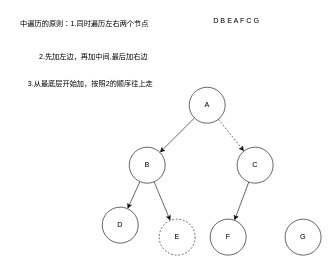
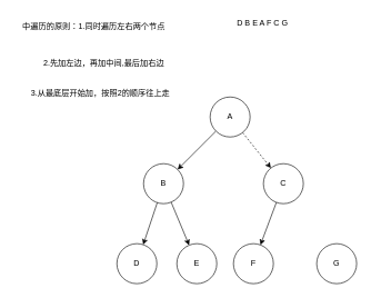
  <mxCell id="0" />
  <mxCell id="1" parent="0" />
  <mxCell id="2" style="edgeStyle=none;html=1;" parent="1" source="4" target="7" edge="1"><mxGeometry relative="1" as="geometry" /></mxCell>
  <mxCell id="3" style="edgeStyle=none;html=1;dashed=1;" parent="1" source="4" target="9" edge="1"><mxGeometry relative="1" as="geometry" /></mxCell>
  <mxCell id="4" value="A" style="ellipse;whiteSpace=wrap;html=1;aspect=fixed;" parent="1" vertex="1"><mxGeometry x="315" y="145" width="60" height="60" as="geometry" /></mxCell>
  <mxCell id="5" style="edgeStyle=none;html=1;" parent="1" source="7" target="10" edge="1"><mxGeometry relative="1" as="geometry" /></mxCell>
  <mxCell id="6" style="edgeStyle=none;html=1;" parent="1" source="7" target="11" edge="1"><mxGeometry relative="1" as="geometry" /></mxCell>
  <mxCell id="7" value="B" style="ellipse;whiteSpace=wrap;html=1;aspect=fixed;" parent="1" vertex="1"><mxGeometry x="215" y="245" width="60" height="60" as="geometry" /></mxCell>
  <mxCell id="8" style="edgeStyle=none;html=1;" edge="1" parent="1" source="9" target="17"><mxGeometry relative="1" as="geometry" /></mxCell>
  <mxCell id="9" value="C" style="ellipse;whiteSpace=wrap;html=1;aspect=fixed;" parent="1" vertex="1"><mxGeometry x="395" y="245" width="60" height="60" as="geometry" /></mxCell>
- <mxCell id="10" value="D" style="ellipse;whiteSpace=wrap;html=1;aspect=fixed;" parent="1" vertex="1"><mxGeometry x="170" y="345" width="60" height="60" as="geometry" /></mxCell>
- <mxCell id="11" value="E" style="ellipse;whiteSpace=wrap;html=1;aspect=fixed;dashed=1;" parent="1" vertex="1"><mxGeometry x="265" y="365" width="60" height="60" as="geometry" /></mxCell>
+ <mxCell id="10" value="D" style="ellipse;whiteSpace=wrap;html=1;aspect=fixed;" parent="1" vertex="1"><mxGeometry x="175" y="365" width="60" height="60" as="geometry" /></mxCell>
+ <mxCell id="11" value="E" style="ellipse;whiteSpace=wrap;html=1;aspect=fixed;" parent="1" vertex="1"><mxGeometry x="265" y="365" width="60" height="60" as="geometry" /></mxCell>
  <mxCell id="12" value="G" style="ellipse;whiteSpace=wrap;html=1;aspect=fixed;" parent="1" vertex="1"><mxGeometry x="475" y="365" width="60" height="60" as="geometry" /></mxCell>
  <mxCell id="13" value="中遍历的原则：1.同时遍历左右两个节点" style="text;html=1;align=center;verticalAlign=middle;resizable=0;points=[];autosize=1;strokeColor=none;fillColor=none;" parent="1" vertex="1"><mxGeometry x="20" y="25" width="240" height="30" as="geometry" /></mxCell>
  <mxCell id="14" value="2.先加左边，再加中间,最后加右边" style="text;html=1;align=center;verticalAlign=middle;resizable=0;points=[];autosize=1;strokeColor=none;fillColor=none;" parent="1" vertex="1"><mxGeometry x="55" y="80" width="200" height="30" as="geometry" /></mxCell>
  <mxCell id="15" value="3.从最底层开始加，按照2的顺序往上走" style="text;html=1;align=center;verticalAlign=middle;resizable=0;points=[];autosize=1;strokeColor=none;fillColor=none;" parent="1" vertex="1"><mxGeometry x="35" y="125" width="230" height="30" as="geometry" /></mxCell>
  <mxCell id="16" value="D B E A F C G&amp;nbsp;" style="text;html=1;align=center;verticalAlign=middle;resizable=0;points=[];autosize=1;strokeColor=none;fillColor=none;" parent="1" vertex="1"><mxGeometry x="345" y="20" width="100" height="30" as="geometry" /></mxCell>
  <mxCell id="17" value="F" style="ellipse;whiteSpace=wrap;html=1;aspect=fixed;" vertex="1" parent="1"><mxGeometry x="350" y="365" width="60" height="60" as="geometry" /></mxCell>
